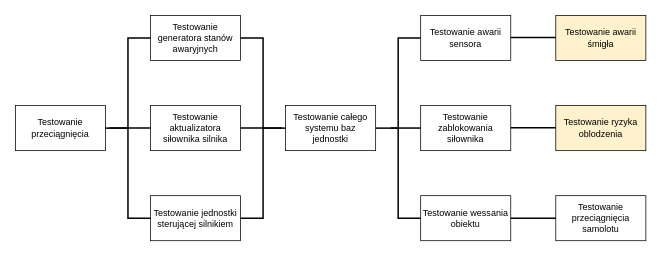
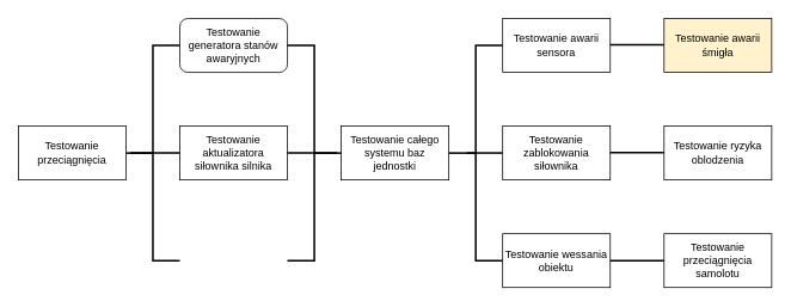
  <mxCell id="0" />
  <mxCell id="1" parent="0" />
  <mxCell id="2" value="Testowanie awarii sensora" style="rounded=0;whiteSpace=wrap;html=1;" vertex="1" parent="1"><mxGeometry x="560" y="20" width="120" height="60" as="geometry" /></mxCell>
  <mxCell id="3" value="Testowanie awarii śmigła" style="rounded=0;whiteSpace=wrap;html=1;fillColor=#fff2cc;" vertex="1" parent="1"><mxGeometry x="740" y="20" width="120" height="60" as="geometry" /></mxCell>
- <mxCell id="4" value="Testowanie ryzyka oblodzenia" style="rounded=0;whiteSpace=wrap;html=1;fillColor=#fff2cc;" vertex="1" parent="1"><mxGeometry x="740" y="140" width="120" height="60" as="geometry" /></mxCell>
+ <mxCell id="4" value="Testowanie ryzyka oblodzenia" style="rounded=0;whiteSpace=wrap;html=1;" vertex="1" parent="1"><mxGeometry x="740" y="140" width="120" height="60" as="geometry" /></mxCell>
  <mxCell id="5" value="Testowanie wessania obiektu" style="rounded=0;whiteSpace=wrap;html=1;" vertex="1" parent="1"><mxGeometry x="560" y="260" width="120" height="60" as="geometry" /></mxCell>
  <mxCell id="6" value="Testowanie przeciągnięcia samolotu" style="rounded=0;whiteSpace=wrap;html=1;" vertex="1" parent="1"><mxGeometry x="740" y="260" width="120" height="60" as="geometry" /></mxCell>
  <mxCell id="7" value="Testowanie zablokowania siłownika" style="rounded=0;whiteSpace=wrap;html=1;" vertex="1" parent="1"><mxGeometry x="560" y="140" width="120" height="60" as="geometry" /></mxCell>
  <mxCell id="8" value="Testowanie przeciągnięcia" style="rounded=0;whiteSpace=wrap;html=1;" vertex="1" parent="1"><mxGeometry x="20" y="140" width="120" height="60" as="geometry" /></mxCell>
- <mxCell id="9" value="Testowanie generatora stanów awaryjnych" style="rounded=0;whiteSpace=wrap;html=1;" vertex="1" parent="1"><mxGeometry x="200" y="20" width="120" height="60" as="geometry" /></mxCell>
+ <mxCell id="9" value="Testowanie generatora stanów awaryjnych" style="whiteSpace=wrap;html=1;rounded=1;" vertex="1" parent="1"><mxGeometry x="200" y="20" width="120" height="60" as="geometry" /></mxCell>
  <mxCell id="10" value="Testowanie aktualizatora siłownika silnika" style="rounded=0;whiteSpace=wrap;html=1;" vertex="1" parent="1"><mxGeometry x="200" y="140" width="120" height="60" as="geometry" /></mxCell>
- <mxCell id="11" value="Testowanie jednostki sterującej silnikiem" style="rounded=0;whiteSpace=wrap;html=1;" vertex="1" parent="1"><mxGeometry x="200" y="260" width="120" height="60" as="geometry" /></mxCell>
  <mxCell id="12" value="Testowanie całego systemu baz jednostki" style="rounded=0;whiteSpace=wrap;html=1;" vertex="1" parent="1"><mxGeometry x="380" y="140" width="120" height="60" as="geometry" /></mxCell>
  <mxCell id="13" value="" style="strokeWidth=2;html=1;shape=mxgraph.flowchart.annotation_2;align=left;labelPosition=right;pointerEvents=1;direction=east;" vertex="1" parent="1"><mxGeometry x="140" y="50" width="60" height="240" as="geometry" /></mxCell>
  <mxCell id="14" value="" style="strokeWidth=2;html=1;shape=mxgraph.flowchart.annotation_2;align=left;labelPosition=right;pointerEvents=1;direction=east;" vertex="1" parent="1"><mxGeometry x="500" y="50" width="60" height="240" as="geometry" /></mxCell>
  <mxCell id="15" value="" style="endArrow=none;html=1;rounded=0;strokeWidth=2;" edge="1" parent="1"><mxGeometry width="50" height="50" relative="1" as="geometry"><mxPoint x="145" y="169.9" as="sourcePoint" /><mxPoint x="200" y="169.9" as="targetPoint" /></mxGeometry></mxCell>
  <mxCell id="16" value="" style="endArrow=none;html=1;rounded=0;strokeWidth=2;" edge="1" parent="1"><mxGeometry width="50" height="50" relative="1" as="geometry"><mxPoint x="680" y="290" as="sourcePoint" /><mxPoint x="740" y="290" as="targetPoint" /></mxGeometry></mxCell>
  <mxCell id="17" value="" style="endArrow=none;html=1;rounded=0;strokeWidth=2;" edge="1" parent="1"><mxGeometry width="50" height="50" relative="1" as="geometry"><mxPoint x="680" y="169.58" as="sourcePoint" /><mxPoint x="740" y="169.58" as="targetPoint" /></mxGeometry></mxCell>
  <mxCell id="18" value="" style="endArrow=none;html=1;rounded=0;strokeWidth=2;" edge="1" parent="1"><mxGeometry width="50" height="50" relative="1" as="geometry"><mxPoint x="680" y="49.17" as="sourcePoint" /><mxPoint x="740" y="49.17" as="targetPoint" /></mxGeometry></mxCell>
  <mxCell id="19" value="" style="endArrow=none;html=1;rounded=0;strokeWidth=2;" edge="1" parent="1"><mxGeometry width="50" height="50" relative="1" as="geometry"><mxPoint x="520" y="169.9" as="sourcePoint" /><mxPoint x="560" y="169.9" as="targetPoint" /></mxGeometry></mxCell>
  <mxCell id="20" value="" style="strokeWidth=2;html=1;shape=mxgraph.flowchart.annotation_2;align=left;labelPosition=right;pointerEvents=1;direction=west;" vertex="1" parent="1"><mxGeometry x="320" y="50" width="60" height="240" as="geometry" /></mxCell>
  <mxCell id="21" value="" style="endArrow=none;html=1;rounded=0;strokeWidth=2;" edge="1" parent="1"><mxGeometry width="50" height="50" relative="1" as="geometry"><mxPoint x="320" y="169.9" as="sourcePoint" /><mxPoint x="375" y="169.9" as="targetPoint" /></mxGeometry></mxCell>
